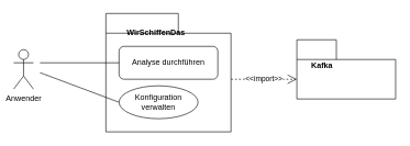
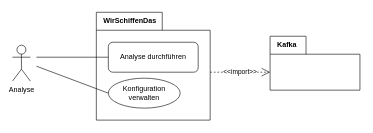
  <mxCell id="0" />
  <mxCell id="1" parent="0" />
- <mxCell id="2" value="Anwender" style="shape=umlActor;verticalLabelPosition=bottom;verticalAlign=top;html=1;outlineConnect=0;" vertex="1" parent="1"><mxGeometry x="20" y="75" width="30" height="60" as="geometry" /></mxCell>
+ <mxCell id="2" value="Analyse" style="shape=umlActor;verticalLabelPosition=bottom;verticalAlign=top;html=1;outlineConnect=0;" vertex="1" parent="1"><mxGeometry x="20" y="75" width="30" height="60" as="geometry" /></mxCell>
  <mxCell id="3" value="" style="shape=folder;fontStyle=1;spacingTop=10;tabWidth=110;tabHeight=30;tabPosition=left;html=1;whiteSpace=wrap;" vertex="1" parent="1"><mxGeometry x="160" y="20" width="190" height="180" as="geometry" /></mxCell>
- <mxCell id="4" value="WirSchiffenDas" style="text;whiteSpace=wrap;html=1;fontStyle=1" vertex="1" parent="1"><mxGeometry x="190" y="35" width="100" height="20" as="geometry" /></mxCell>
+ <mxCell id="4" value="WirSchiffenDas" style="text;whiteSpace=wrap;html=1;fontStyle=1" vertex="1" parent="1"><mxGeometry x="170" y="20" width="100" height="20" as="geometry" /></mxCell>
  <mxCell id="5" style="rounded=0;orthogonalLoop=1;jettySize=auto;html=1;exitX=0;exitY=0.5;exitDx=0;exitDy=0;endArrow=none;endFill=0;" edge="1" parent="1" source="6"><mxGeometry relative="1" as="geometry"><mxPoint x="60" y="110" as="targetPoint" /></mxGeometry></mxCell>
  <mxCell id="6" value="Konfiguration&lt;br&gt;verwalten" style="ellipse;whiteSpace=wrap;html=1;" vertex="1" parent="1"><mxGeometry x="180" y="130" width="120" height="50" as="geometry" /></mxCell>
  <mxCell id="7" value="Analyse durchführen" style="whiteSpace=wrap;html=1;rounded=1;" vertex="1" parent="1"><mxGeometry x="180" y="70" width="150" height="50" as="geometry" /></mxCell>
  <mxCell id="8" style="rounded=0;orthogonalLoop=1;jettySize=auto;html=1;entryX=0;entryY=0.5;entryDx=0;entryDy=0;endArrow=none;endFill=0;" edge="1" parent="1" target="7"><mxGeometry relative="1" as="geometry"><mxPoint x="60" y="95" as="sourcePoint" /></mxGeometry></mxCell>
  <mxCell id="9" value="" style="shape=folder;fontStyle=1;spacingTop=10;tabWidth=60;tabHeight=30;tabPosition=left;html=1;whiteSpace=wrap;" vertex="1" parent="1"><mxGeometry x="450" y="60" width="150" height="90" as="geometry" /></mxCell>
- <mxCell id="10" value="Kafka" style="text;whiteSpace=wrap;html=1;fontStyle=1" vertex="1" parent="1"><mxGeometry x="470" y="85" width="70" height="20" as="geometry" /></mxCell>
+ <mxCell id="10" value="Kafka" style="text;whiteSpace=wrap;html=1;fontStyle=1" vertex="1" parent="1"><mxGeometry x="460" y="60" width="70" height="20" as="geometry" /></mxCell>
  <mxCell id="11" value="&amp;lt;&amp;lt;import&amp;gt;&amp;gt;" style="endArrow=open;endSize=12;dashed=1;html=1;rounded=0;entryX=0;entryY=0;entryDx=0;entryDy=60;entryPerimeter=0;" edge="1" parent="1" target="9"><mxGeometry width="160" relative="1" as="geometry"><mxPoint x="350" y="120" as="sourcePoint" /><mxPoint x="510" y="120" as="targetPoint" /></mxGeometry></mxCell>
